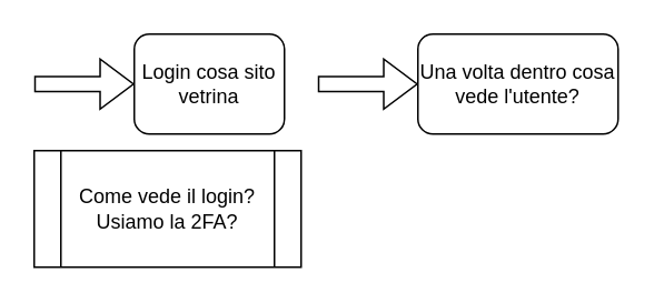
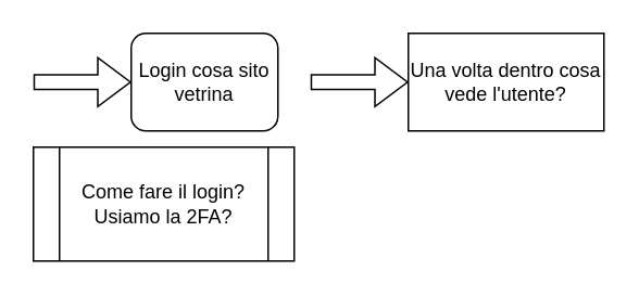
  <mxCell id="0" />
  <mxCell id="1" parent="0" />
  <mxCell id="2" value="" style="shape=flexArrow;endArrow=classic;html=1;rounded=0;width=9;endSize=6.33;" edge="1" parent="1"><mxGeometry width="50" height="50" relative="1" as="geometry"><mxPoint x="20" y="50" as="sourcePoint" /><mxPoint x="80" y="50" as="targetPoint" /></mxGeometry></mxCell>
  <mxCell id="3" value="Login cosa sito vetrina" style="rounded=1;whiteSpace=wrap;html=1;" vertex="1" parent="1"><mxGeometry x="80" width="90" height="60" as="geometry" y="20" /></mxCell>
- <mxCell id="4" value="Come vede il login? Usiamo la 2FA?" style="shape=process;whiteSpace=wrap;html=1;backgroundOutline=1;" vertex="1" parent="1"><mxGeometry x="20" y="90" width="160" height="70" as="geometry" /></mxCell>
+ <mxCell id="4" value="Come fare il login? Usiamo la 2FA?" style="shape=process;whiteSpace=wrap;html=1;backgroundOutline=1;" vertex="1" parent="1"><mxGeometry x="20" y="90" width="160" height="70" as="geometry" /></mxCell>
  <mxCell id="5" value="" style="shape=flexArrow;endArrow=classic;html=1;rounded=0;width=9;endSize=6.33;" edge="1" parent="1" target="6"><mxGeometry width="50" height="50" relative="1" as="geometry"><mxPoint x="190" y="50" as="sourcePoint" /><mxPoint x="260" y="49.5" as="targetPoint" /></mxGeometry></mxCell>
- <mxCell id="6" value="Una volta dentro cosa vede l'utente?" style="rounded=1;whiteSpace=wrap;html=1;" vertex="1" parent="1"><mxGeometry x="250" width="120" height="60" as="geometry" y="20" /></mxCell>
+ <mxCell id="6" value="Una volta dentro cosa vede l'utente?" style="whiteSpace=wrap;html=1;rounded=0;" vertex="1" parent="1"><mxGeometry x="250" width="120" height="60" as="geometry" y="20" /></mxCell>
